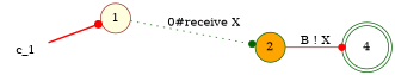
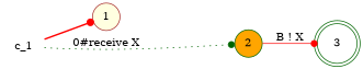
  digraph {
    rankdir=LR
    node [color=darkgreen fillcolor=white shape=circle style=filled]
    edge [arrowhead=dot color=red]
    n1 [label=c_1 shape=plaintext]
    n2 [color=brown fillcolor=lightyellow label=1]
    n3 [fillcolor=orange label=2]
-   n4 [label=4 shape=doublecircle]
+   n4 [label=3 shape=doublecircle]
    n1 -> n2 [style=bold]
-   n2 -> n3 [color=darkgreen label="0#receive X" style=dotted]
+   n1 -> n3 [color=darkgreen label="0#receive X" style=dotted]
    n3 -> n4 [label="B ! X" style=solid]
  }
